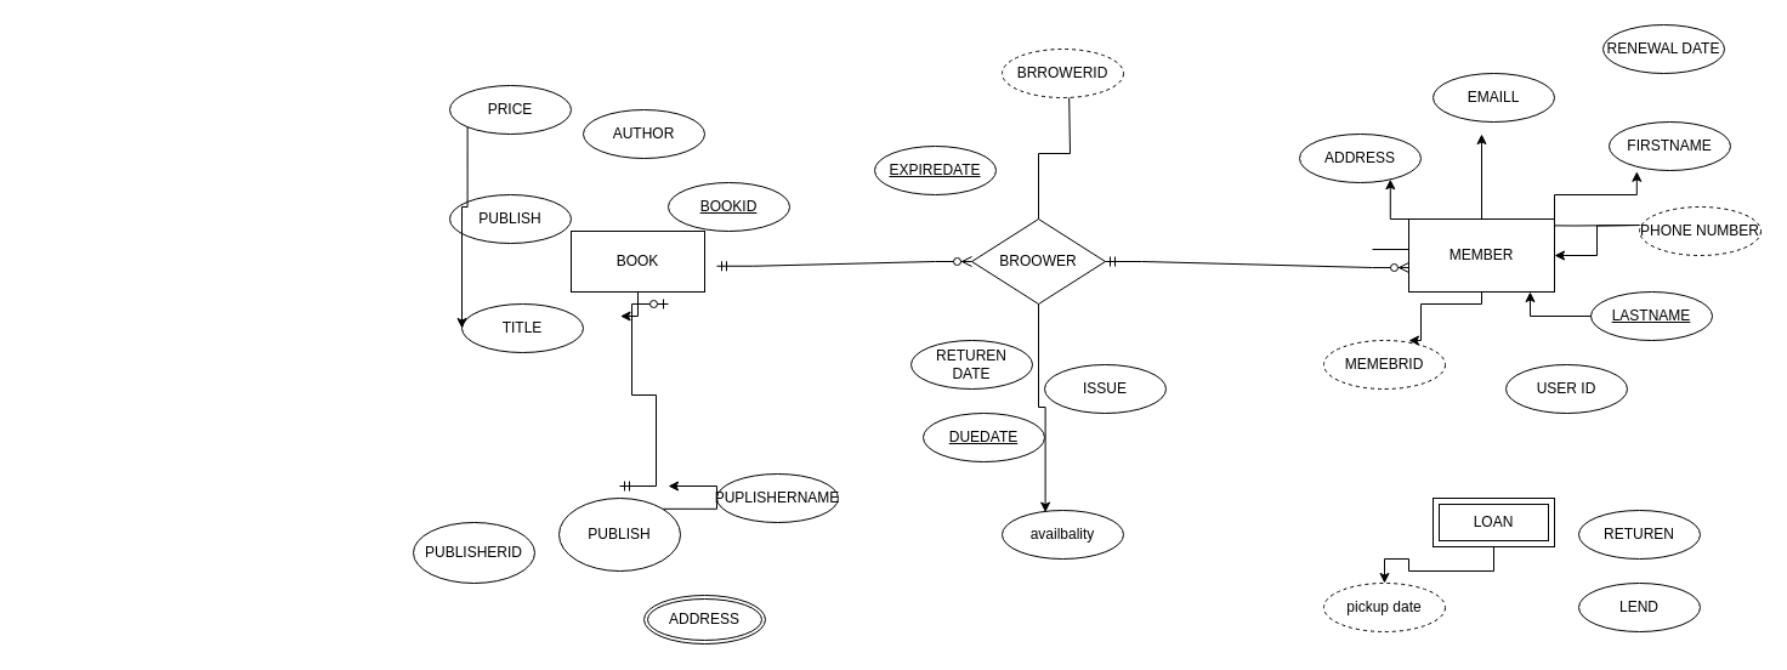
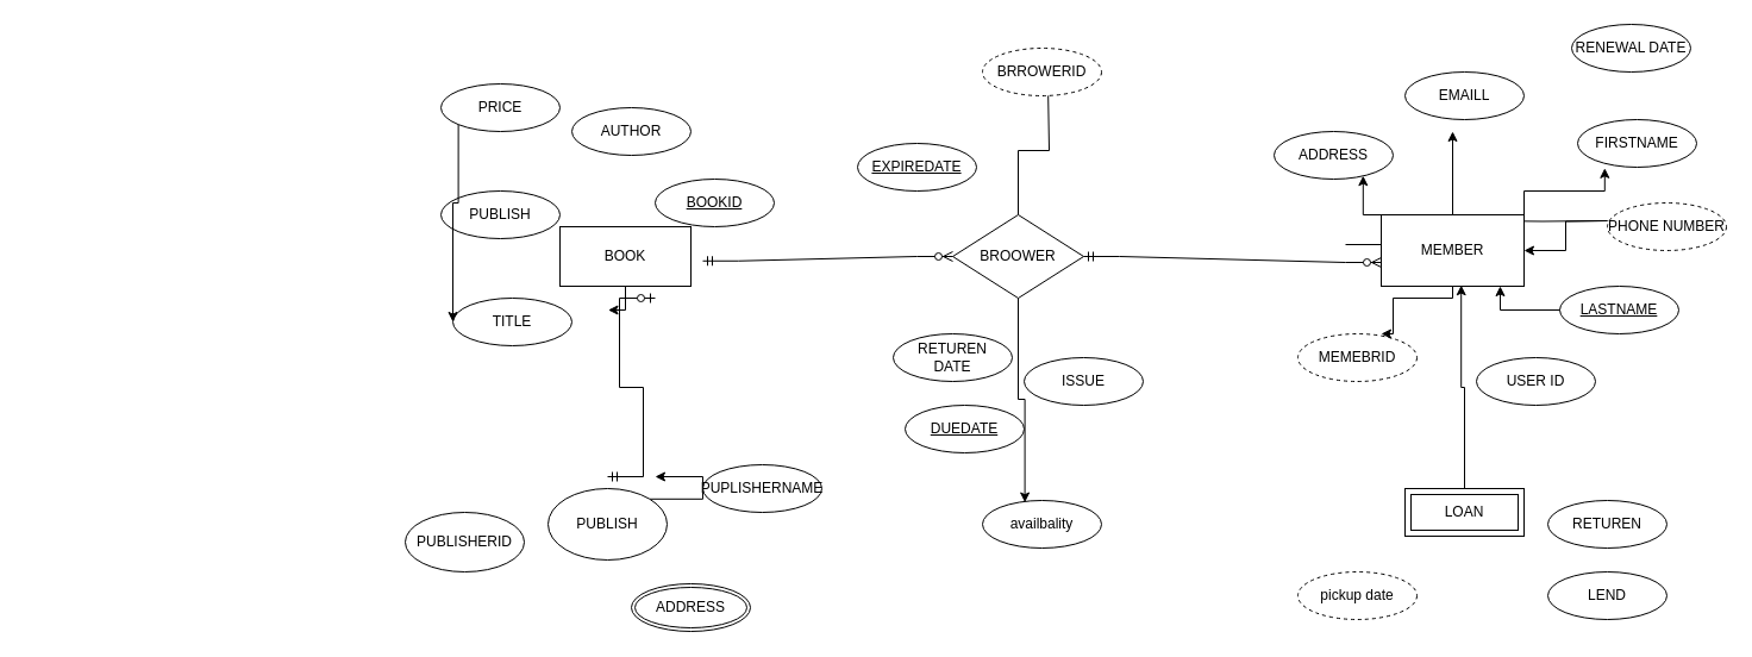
  <mxCell id="0" />
  <mxCell id="1" parent="0" />
  <mxCell id="2" value="AUTHOR" style="ellipse;whiteSpace=wrap;html=1;align=center;" parent="1" vertex="1"><mxGeometry x="480" y="90" width="100" height="40" as="geometry" /></mxCell>
  <mxCell id="3" value="BOOKID" style="ellipse;whiteSpace=wrap;html=1;align=center;fontStyle=4;" parent="1" vertex="1"><mxGeometry x="550" y="150" width="100" height="40" as="geometry" /></mxCell>
  <mxCell id="4" style="edgeStyle=orthogonalEdgeStyle;rounded=0;orthogonalLoop=1;jettySize=auto;html=1;exitX=0.5;exitY=1;exitDx=0;exitDy=0;" parent="1" edge="1"><mxGeometry relative="1" as="geometry"><mxPoint x="685" y="160" as="sourcePoint" /><mxPoint x="685" y="160" as="targetPoint" /></mxGeometry></mxCell>
  <mxCell id="5" value="TITLE" style="ellipse;whiteSpace=wrap;html=1;align=center;" parent="1" vertex="1"><mxGeometry x="380" y="250" width="100" height="40" as="geometry" /></mxCell>
  <mxCell id="6" value="PUBLISH" style="ellipse;whiteSpace=wrap;html=1;align=center;" parent="1" vertex="1"><mxGeometry x="370" y="160" width="100" height="40" as="geometry" /></mxCell>
  <mxCell id="7" style="edgeStyle=orthogonalEdgeStyle;rounded=0;orthogonalLoop=1;jettySize=auto;html=1;exitX=0;exitY=0;exitDx=0;exitDy=0;" parent="1" source="8" target="5" edge="1"><mxGeometry relative="1" as="geometry"><mxPoint x="430" y="210" as="targetPoint" /><Array as="points"><mxPoint x="385" y="170" /><mxPoint x="380" y="170" /></Array></mxGeometry></mxCell>
  <mxCell id="8" value="PRICE" style="ellipse;whiteSpace=wrap;html=1;align=center;" parent="1" vertex="1"><mxGeometry x="370" y="70" width="100" height="40" as="geometry" /></mxCell>
  <mxCell id="9" style="edgeStyle=orthogonalEdgeStyle;rounded=0;orthogonalLoop=1;jettySize=auto;html=1;" parent="1" source="10" edge="1"><mxGeometry relative="1" as="geometry"><mxPoint x="880" y="70" as="targetPoint" /><Array as="points"><mxPoint x="855" y="126" /><mxPoint x="881" y="126" /></Array></mxGeometry></mxCell>
  <mxCell id="10" value="BROOWER" style="shape=rhombus;perimeter=rhombusPerimeter;whiteSpace=wrap;html=1;align=center;" parent="1" vertex="1"><mxGeometry x="800" y="180" width="110" height="70" as="geometry" /></mxCell>
  <mxCell id="11" style="edgeStyle=orthogonalEdgeStyle;rounded=0;orthogonalLoop=1;jettySize=auto;html=1;" parent="1" source="12" edge="1"><mxGeometry relative="1" as="geometry"><mxPoint x="510" y="260" as="targetPoint" /></mxGeometry></mxCell>
  <mxCell id="12" value="BOOK" style="whiteSpace=wrap;html=1;align=center;" parent="1" vertex="1"><mxGeometry x="470" y="190" width="110" height="50" as="geometry" /></mxCell>
  <mxCell id="13" value="" style="edgeStyle=orthogonalEdgeStyle;rounded=0;orthogonalLoop=1;jettySize=auto;html=1;" parent="1" target="32" edge="1"><mxGeometry relative="1" as="geometry"><mxPoint x="1350" y="185" as="sourcePoint" /></mxGeometry></mxCell>
  <mxCell id="14" value="BRROWERID" style="ellipse;whiteSpace=wrap;html=1;align=center;dashed=1;" parent="1" vertex="1"><mxGeometry x="825" y="40" width="100" height="40" as="geometry" /></mxCell>
  <mxCell id="15" value="LASTNAME" style="ellipse;whiteSpace=wrap;html=1;align=center;fontStyle=4;" parent="1" vertex="1"><mxGeometry x="1310" y="240" width="100" height="40" as="geometry" /></mxCell>
  <mxCell id="16" value="FIRSTNAME" style="ellipse;whiteSpace=wrap;html=1;align=center;" parent="1" vertex="1"><mxGeometry x="1325" y="100" width="100" height="40" as="geometry" /></mxCell>
  <mxCell id="17" value="ADDRESS" style="ellipse;whiteSpace=wrap;html=1;align=center;" parent="1" vertex="1"><mxGeometry x="1070" y="110" width="100" height="40" as="geometry" /></mxCell>
  <mxCell id="18" value="PHONE NUMBER" style="ellipse;whiteSpace=wrap;html=1;align=center;dashed=1;" parent="1" vertex="1"><mxGeometry x="1350" y="170" width="100" height="40" as="geometry" /></mxCell>
  <mxCell id="19" value="EMAILL" style="ellipse;whiteSpace=wrap;html=1;align=center;" parent="1" vertex="1"><mxGeometry x="1180" y="60" width="100" height="40" as="geometry" /></mxCell>
  <mxCell id="20" style="edgeStyle=orthogonalEdgeStyle;rounded=0;orthogonalLoop=1;jettySize=auto;html=1;exitX=0.5;exitY=1;exitDx=0;exitDy=0;" parent="1" source="21" edge="1"><mxGeometry relative="1" as="geometry"><mxPoint x="1140" y="290" as="targetPoint" /></mxGeometry></mxCell>
  <mxCell id="21" value="MEMEBRID" style="ellipse;whiteSpace=wrap;html=1;align=center;dashed=1;" parent="1" vertex="1"><mxGeometry x="1090" y="280" width="100" height="40" as="geometry" /></mxCell>
  <mxCell id="22" value="ISSUE" style="ellipse;whiteSpace=wrap;html=1;align=center;" parent="1" vertex="1"><mxGeometry x="860" y="300" width="100" height="40" as="geometry" /></mxCell>
  <mxCell id="23" value="EXPIREDATE" style="ellipse;whiteSpace=wrap;html=1;align=center;fontStyle=4;" parent="1" vertex="1"><mxGeometry x="720" y="120" width="100" height="40" as="geometry" /></mxCell>
  <mxCell id="24" value="RETUREN&lt;div&gt;DATE&lt;/div&gt;" style="ellipse;whiteSpace=wrap;html=1;align=center;" parent="1" vertex="1"><mxGeometry x="750" y="280" width="100" height="40" as="geometry" /></mxCell>
  <mxCell id="25" value="pickup date" style="ellipse;whiteSpace=wrap;html=1;align=center;dashed=1;" parent="1" vertex="1"><mxGeometry x="1090" y="480" width="100" height="40" as="geometry" /></mxCell>
  <mxCell id="26" value="availbality" style="ellipse;whiteSpace=wrap;html=1;align=center;" parent="1" vertex="1"><mxGeometry x="825" y="420" width="100" height="40" as="geometry" /></mxCell>
  <mxCell id="27" value="" style="edgeStyle=entityRelationEdgeStyle;fontSize=12;html=1;endArrow=ERzeroToMany;startArrow=ERmandOne;rounded=0;exitX=1;exitY=0.5;exitDx=0;exitDy=0;" parent="1" target="10" edge="1"><mxGeometry width="100" height="100" relative="1" as="geometry"><mxPoint x="590" y="218.75" as="sourcePoint" /><mxPoint x="780" y="211.25" as="targetPoint" /><Array as="points"><mxPoint x="770" y="201.25" /></Array></mxGeometry></mxCell>
  <mxCell id="28" style="edgeStyle=orthogonalEdgeStyle;rounded=0;orthogonalLoop=1;jettySize=auto;html=1;entryX=0.356;entryY=0.04;entryDx=0;entryDy=0;entryPerimeter=0;" parent="1" source="10" target="26" edge="1"><mxGeometry relative="1" as="geometry" /></mxCell>
  <mxCell id="29" style="edgeStyle=orthogonalEdgeStyle;rounded=0;orthogonalLoop=1;jettySize=auto;html=1;exitX=0;exitY=1;exitDx=0;exitDy=0;entryX=0.7;entryY=0;entryDx=0;entryDy=0;entryPerimeter=0;" parent="1" target="21" edge="1"><mxGeometry relative="1" as="geometry"><mxPoint x="1130" y="205" as="sourcePoint" /><Array as="points"><mxPoint x="1220" y="205" /><mxPoint x="1220" y="250" /><mxPoint x="1170" y="250" /><mxPoint x="1170" y="280" /></Array></mxGeometry></mxCell>
  <mxCell id="30" style="edgeStyle=orthogonalEdgeStyle;rounded=0;orthogonalLoop=1;jettySize=auto;html=1;exitX=1;exitY=0.5;exitDx=0;exitDy=0;" parent="1" edge="1"><mxGeometry relative="1" as="geometry"><mxPoint x="1350" y="185" as="sourcePoint" /><mxPoint x="1240" y="205" as="targetPoint" /></mxGeometry></mxCell>
  <mxCell id="31" style="edgeStyle=orthogonalEdgeStyle;rounded=0;orthogonalLoop=1;jettySize=auto;html=1;" parent="1" source="32" edge="1"><mxGeometry relative="1" as="geometry"><mxPoint x="1220" y="110" as="targetPoint" /></mxGeometry></mxCell>
  <mxCell id="32" value="MEMBER" style="whiteSpace=wrap;html=1;" parent="1" vertex="1"><mxGeometry x="1160" y="180" width="120" height="60" as="geometry" /></mxCell>
  <mxCell id="33" style="edgeStyle=orthogonalEdgeStyle;rounded=0;orthogonalLoop=1;jettySize=auto;html=1;exitX=1;exitY=0;exitDx=0;exitDy=0;entryX=0.228;entryY=1.02;entryDx=0;entryDy=0;entryPerimeter=0;" parent="1" source="32" target="16" edge="1"><mxGeometry relative="1" as="geometry" /></mxCell>
  <mxCell id="34" style="edgeStyle=orthogonalEdgeStyle;rounded=0;orthogonalLoop=1;jettySize=auto;html=1;exitX=0;exitY=0;exitDx=0;exitDy=0;entryX=0.748;entryY=0.93;entryDx=0;entryDy=0;entryPerimeter=0;" parent="1" source="32" target="17" edge="1"><mxGeometry relative="1" as="geometry" /></mxCell>
  <mxCell id="35" value="DUEDATE" style="ellipse;whiteSpace=wrap;html=1;align=center;fontStyle=4;" parent="1" vertex="1"><mxGeometry x="760" y="340" width="100" height="40" as="geometry" /></mxCell>
  <mxCell id="36" value="RENEWAL DATE" style="ellipse;whiteSpace=wrap;html=1;align=center;" parent="1" vertex="1"><mxGeometry x="1320" y="20" width="100" height="40" as="geometry" /></mxCell>
  <mxCell id="37" value="LEND" style="ellipse;whiteSpace=wrap;html=1;align=center;" parent="1" vertex="1"><mxGeometry x="1300" y="480" width="100" height="40" as="geometry" /></mxCell>
  <mxCell id="38" value="USER ID" style="ellipse;whiteSpace=wrap;html=1;align=center;" parent="1" vertex="1"><mxGeometry x="1240" y="300" width="100" height="40" as="geometry" /></mxCell>
  <mxCell id="39" style="edgeStyle=orthogonalEdgeStyle;rounded=0;orthogonalLoop=1;jettySize=auto;html=1;exitX=1;exitY=0;exitDx=0;exitDy=0;" parent="1" source="40" edge="1"><mxGeometry relative="1" as="geometry"><mxPoint x="550" y="400" as="targetPoint" /><Array as="points"><mxPoint x="590" y="419" /><mxPoint x="590" y="400" /></Array></mxGeometry></mxCell>
  <mxCell id="40" value="PUBLISH" style="ellipse;whiteSpace=wrap;html=1;align=center;" parent="1" vertex="1"><mxGeometry x="460" y="410" width="100" height="60" as="geometry" /></mxCell>
  <mxCell id="41" value="" style="edgeStyle=entityRelationEdgeStyle;fontSize=12;html=1;endArrow=ERzeroToMany;startArrow=ERmandOne;rounded=0;exitX=1;exitY=0.5;exitDx=0;exitDy=0;" parent="1" source="10" edge="1"><mxGeometry width="100" height="100" relative="1" as="geometry"><mxPoint x="1060" y="320" as="sourcePoint" /><mxPoint x="1160" y="220" as="targetPoint" /></mxGeometry></mxCell>
  <mxCell id="42" style="edgeStyle=orthogonalEdgeStyle;rounded=0;orthogonalLoop=1;jettySize=auto;html=1;exitX=0;exitY=0.5;exitDx=0;exitDy=0;entryX=0.833;entryY=1;entryDx=0;entryDy=0;entryPerimeter=0;" parent="1" source="15" target="32" edge="1"><mxGeometry relative="1" as="geometry" /></mxCell>
  <mxCell id="43" value="" style="edgeStyle=entityRelationEdgeStyle;fontSize=12;html=1;endArrow=ERzeroToOne;startArrow=ERmandOne;rounded=0;" parent="1" edge="1"><mxGeometry width="100" height="100" relative="1" as="geometry"><mxPoint x="510" y="400" as="sourcePoint" /><mxPoint x="550" y="250" as="targetPoint" /><Array as="points"><mxPoint x="520" y="400" /><mxPoint x="350" y="320" /><mxPoint x="350" y="330" /><mxPoint x="20" y="260" /><mxPoint x="510" y="250" /></Array></mxGeometry></mxCell>
  <mxCell id="44" value="PUBLISHERID" style="ellipse;whiteSpace=wrap;html=1;align=center;" parent="1" vertex="1"><mxGeometry x="340" y="430" width="100" height="50" as="geometry" /></mxCell>
  <mxCell id="45" value="ADDRESS" style="ellipse;shape=doubleEllipse;margin=3;whiteSpace=wrap;html=1;align=center;" parent="1" vertex="1"><mxGeometry x="530" y="490" width="100" height="40" as="geometry" /></mxCell>
  <mxCell id="46" value="PUPLISHERNAME" style="ellipse;whiteSpace=wrap;html=1;align=center;" parent="1" vertex="1"><mxGeometry x="590" y="390" width="100" height="40" as="geometry" /></mxCell>
- <mxCell id="47" style="edgeStyle=orthogonalEdgeStyle;rounded=0;orthogonalLoop=1;jettySize=auto;html=1;" edge="1" parent="1" source="48" target="25"><mxGeometry relative="1" as="geometry"><mxPoint x="1230" y="290" as="targetPoint" /></mxGeometry></mxCell>
+ <mxCell id="47" style="edgeStyle=orthogonalEdgeStyle;rounded=0;orthogonalLoop=1;jettySize=auto;html=1;entryX=0.56;entryY=0.987;entryDx=0;entryDy=0;entryPerimeter=0;" edge="1" parent="1" source="48" target="32"><mxGeometry relative="1" as="geometry"><mxPoint x="1230" y="290" as="targetPoint" /></mxGeometry></mxCell>
  <mxCell id="48" value="LOAN" style="shape=ext;margin=3;double=1;whiteSpace=wrap;html=1;align=center;" vertex="1" parent="1"><mxGeometry x="1180" y="410" width="100" height="40" as="geometry" /></mxCell>
  <mxCell id="49" value="RETUREN" style="ellipse;whiteSpace=wrap;html=1;align=center;" vertex="1" parent="1"><mxGeometry x="1300" y="420" width="100" height="40" as="geometry" /></mxCell>
